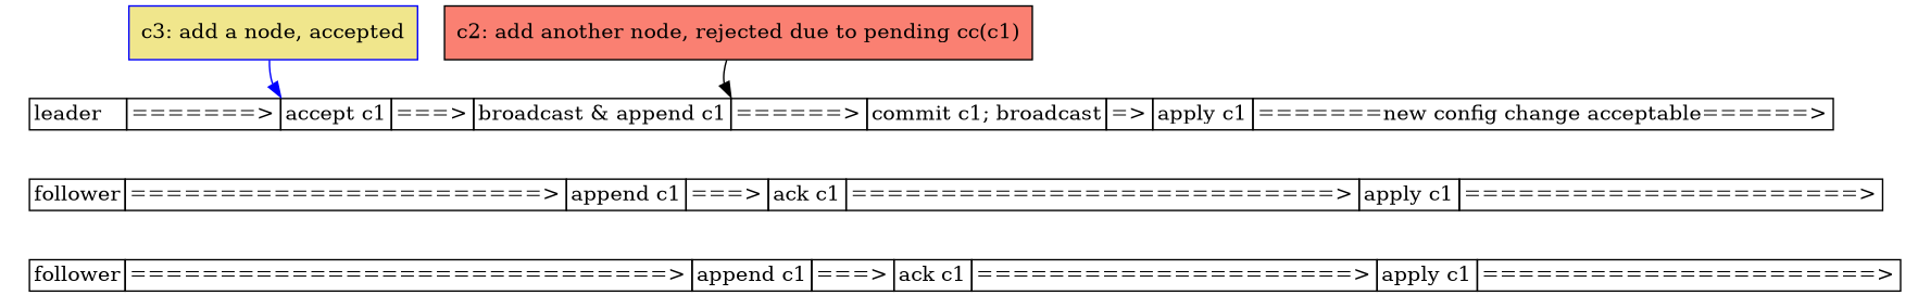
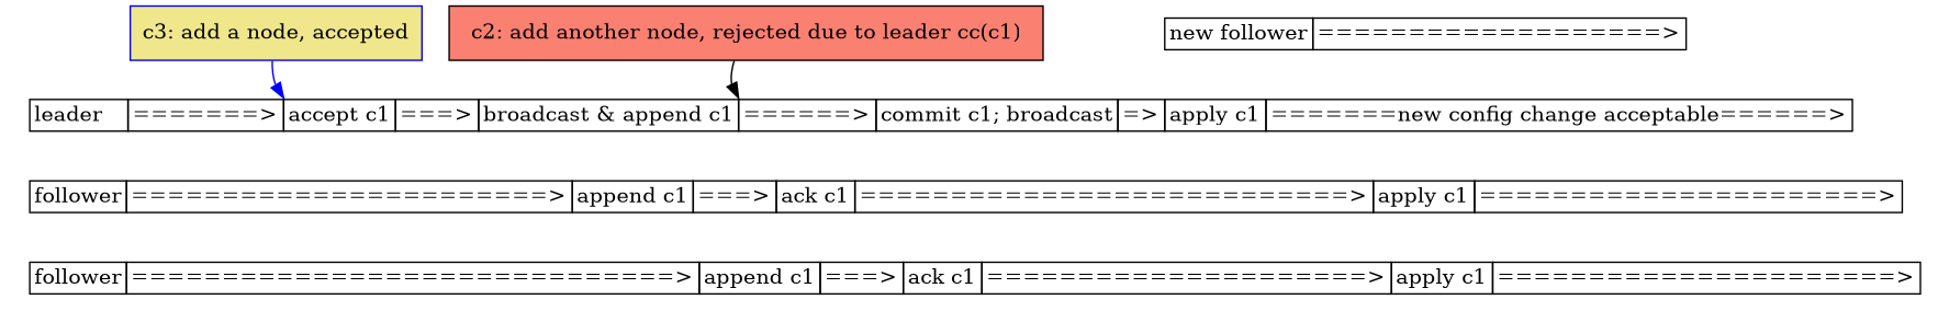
  digraph {
    ranksep=0.25
    node [shape=plaintext]
    edge [headport="name:sw" style=invis tailport="name:sw"]
    n1 [label=<   <TABLE BORDER="0" CELLSPACING="0">     <TR>       <TD BORDER="1" port="name">leader   </TD>       <TD BORDER="1">=======&gt;</TD>       <TD BORDER="1" port="leaderAccpet">accept c1</TD>       <TD BORDER="1">===&gt;</TD>       <TD BORDER="1">broadcast &amp; append c1</TD>       <TD BORDER="1" port="leaderReject">======&gt;</TD>       <TD BORDER="1">commit c1; broadcast</TD>       <TD BORDER="1">=&gt;</TD>       <TD BORDER="1" port="leaderApply">apply c1</TD>       <TD BORDER="1">=======new config change acceptable======&gt;</TD>     </TR>   </TABLE>>]
    n2 [label=<   <TABLE BORDER="0" CELLSPACING="0">     <TR>       <TD port="name" BORDER="1">follower</TD>       <TD BORDER="1">=======================&gt;</TD>       <TD BORDER="1">append c1</TD>       <TD BORDER="1">===&gt;</TD>       <TD BORDER="1">ack c1</TD>       <TD BORDER="1">===========================&gt;</TD>       <TD BORDER="1">apply c1</TD>       <TD BORDER="1">======================&gt;</TD>     </TR>   </TABLE>>]
    n3 [label=<   <TABLE BORDER="0" CELLSPACING="0">     <TR>       <TD port="name" BORDER="1">follower</TD>       <TD BORDER="1">==============================&gt;</TD>       <TD BORDER="1">append c1</TD>       <TD BORDER="1">===&gt;</TD>       <TD BORDER="1">ack c1</TD>       <TD BORDER="1">=====================&gt;</TD>       <TD BORDER="1">apply c1</TD>       <TD BORDER="1">======================&gt;</TD>     </TR>   </TABLE>>]
+   n4 [label=<   <TABLE BORDER="0" CELLSPACING="0">     <TR>       <TD port="name" BORDER="1">new follower</TD>       <TD BORDER="1">===================&gt;</TD>     </TR>   </TABLE>>]
    n5 [color=blue fillcolor=khaki label="c3: add a node, accepted" shape=box style=filled]
-   n6 [color=black fillcolor=salmon label="c2: add another node, rejected due to pending cc(c1)" shape=box style=filled]
+   n6 [color=black fillcolor=salmon label="c2: add another node, rejected due to leader cc(c1)" shape=box style=filled]
    subgraph sub_1 {
      rank=same
      n1
    }
    subgraph sub_2 {
      rank=same
      n2
    }
    subgraph sub_3 {
      rank=same
      n3
    }
    n1 -> n2
    n2 -> n3
+   n4 -> n1 [headport="leaderApply:nw"]
    n5 -> n1 [color=blue headport="leaderAccpet:nw" style=""]
    n6 -> n1 [color=black headport="leaderReject:nw" style=""]
  }
